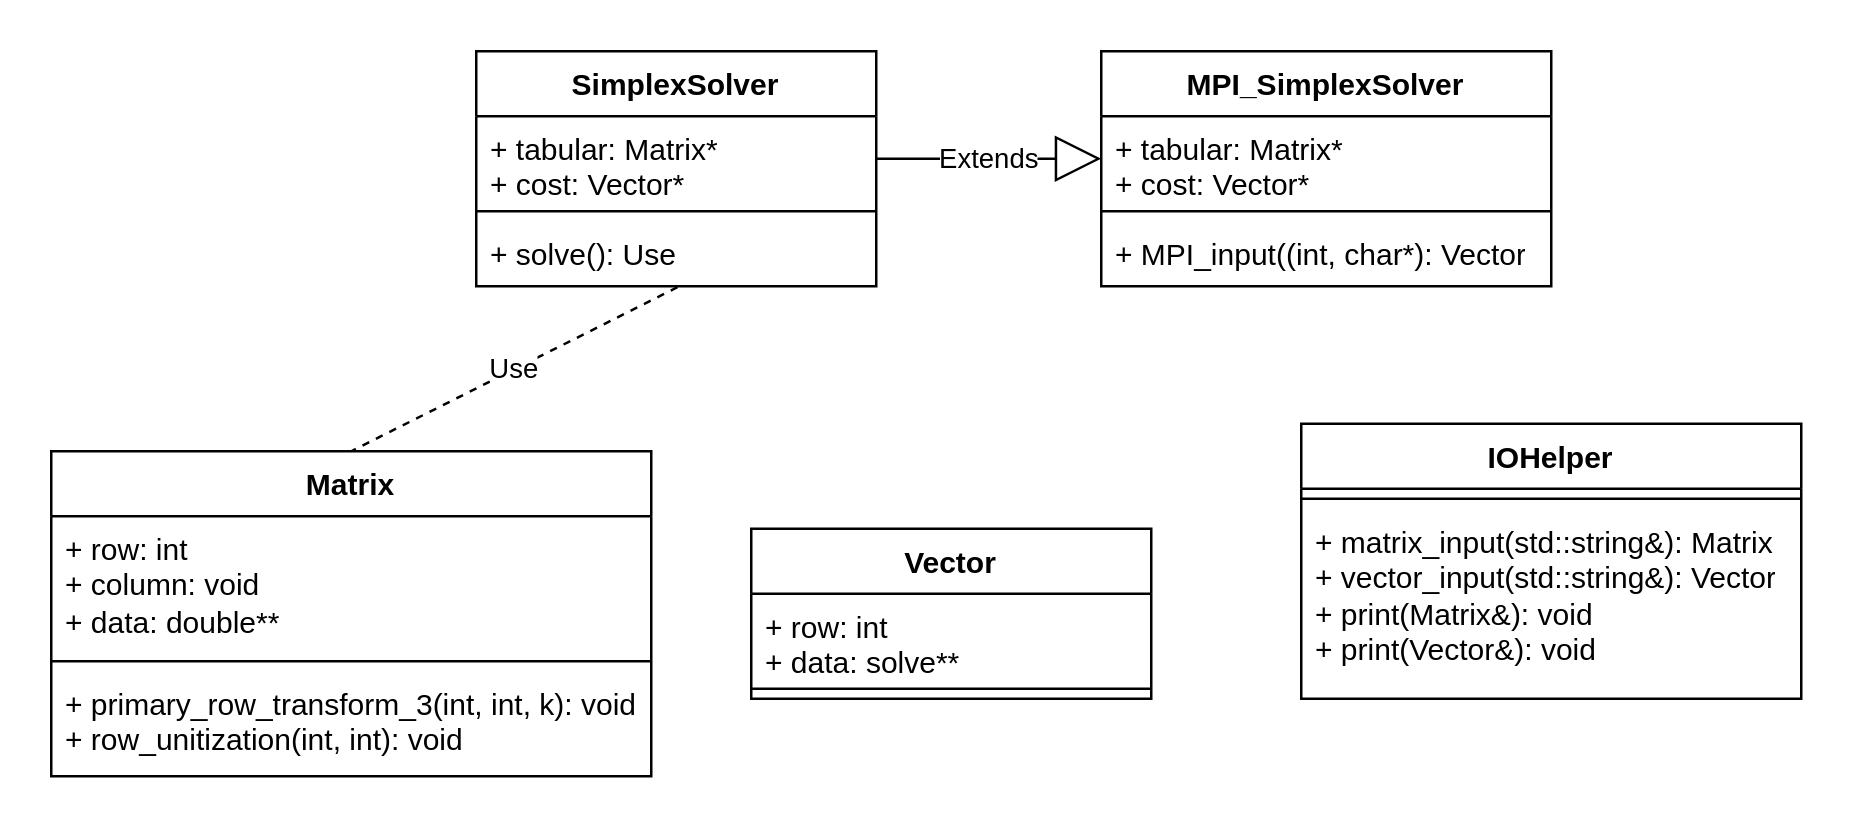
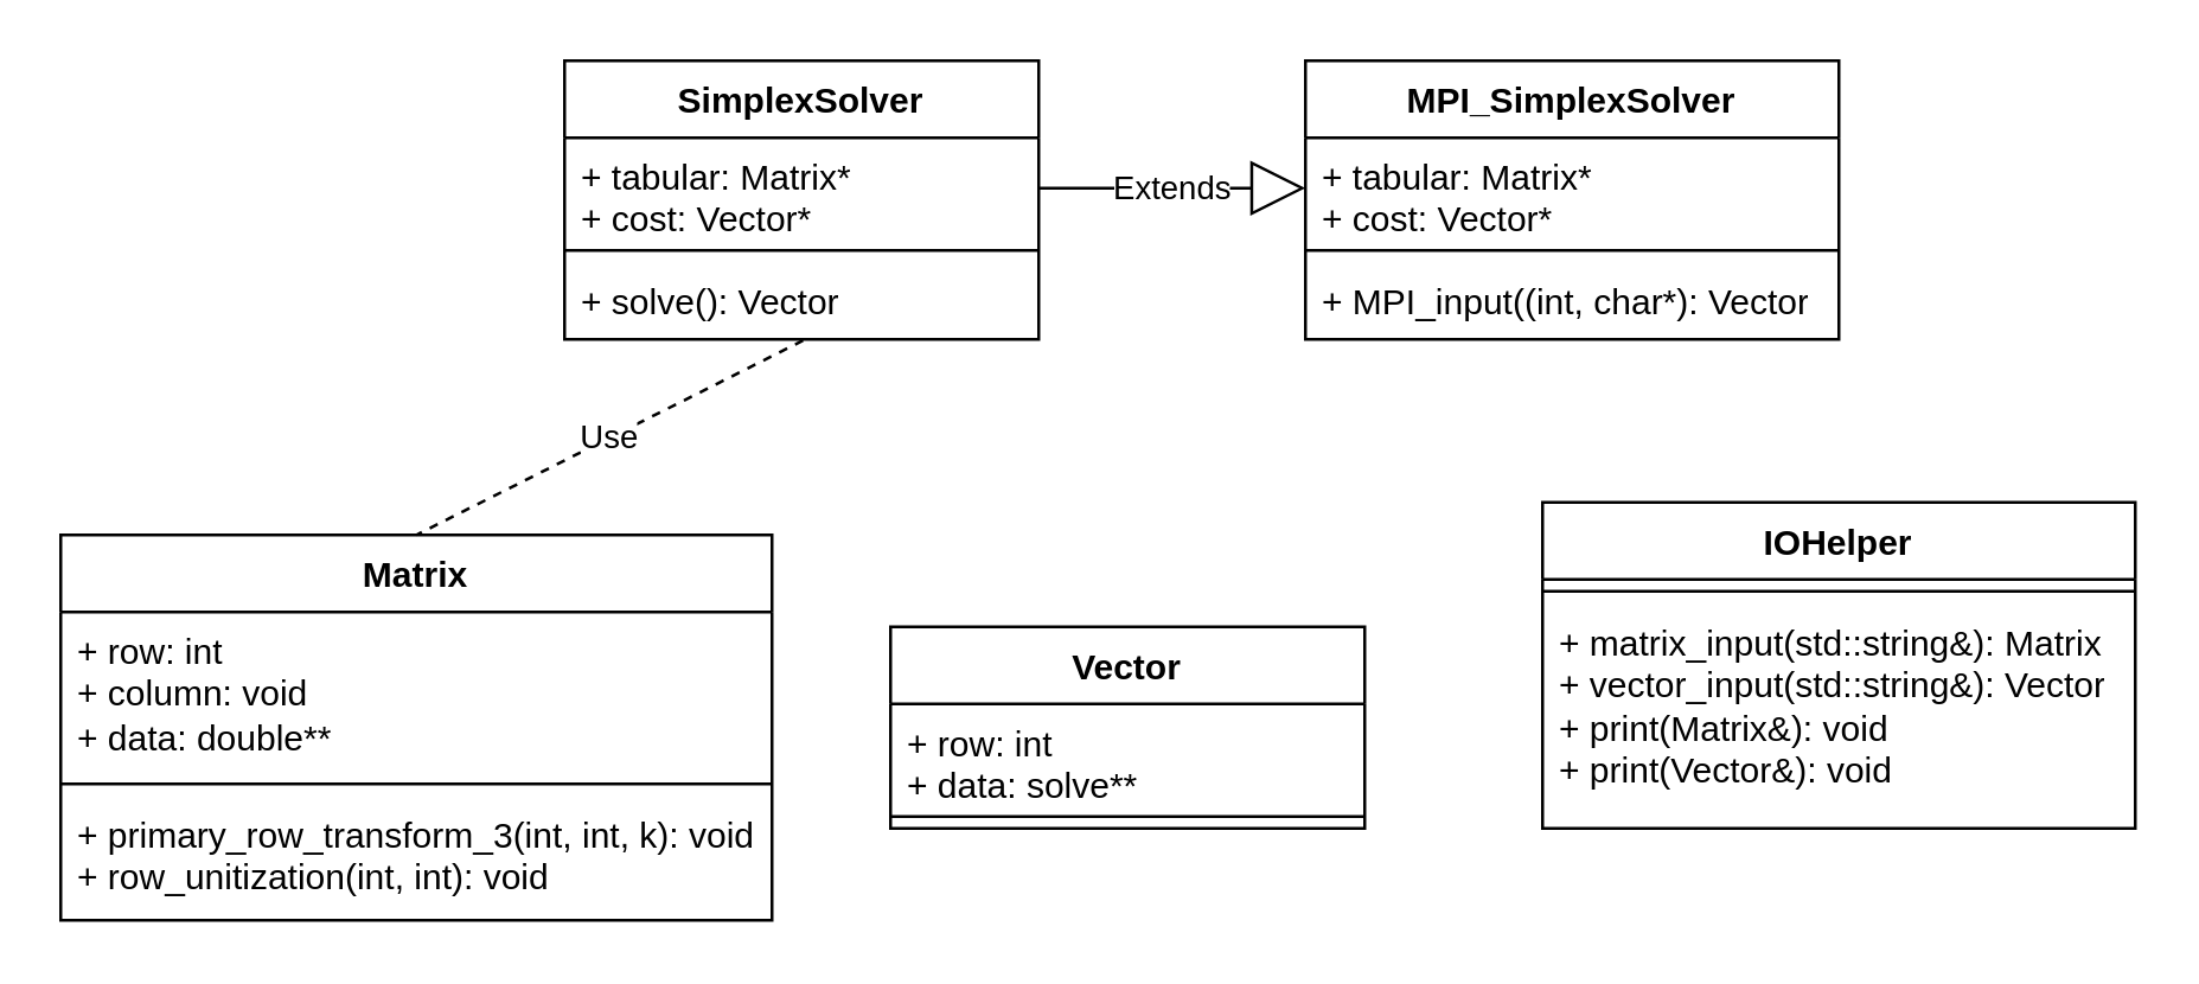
  <mxCell id="0" />
  <mxCell id="1" parent="0" />
  <mxCell id="2" value="Vector" style="swimlane;fontStyle=1;align=center;verticalAlign=top;childLayout=stackLayout;horizontal=1;startSize=26;horizontalStack=0;resizeParent=1;resizeParentMax=0;resizeLast=0;collapsible=1;marginBottom=0;whiteSpace=wrap;html=1;" vertex="1" parent="1"><mxGeometry x="300" y="211" width="160" height="68" as="geometry" /></mxCell>
  <mxCell id="3" value="+ row: int&lt;br&gt;+ data: solve**" style="text;strokeColor=none;fillColor=none;align=left;verticalAlign=top;spacingLeft=4;spacingRight=4;overflow=hidden;rotatable=0;points=[[0,0.5],[1,0.5]];portConstraint=eastwest;whiteSpace=wrap;html=1;" vertex="1" parent="2"><mxGeometry y="26" width="160" height="34" as="geometry" /></mxCell>
  <mxCell id="4" value="" style="line;strokeWidth=1;fillColor=none;align=left;verticalAlign=middle;spacingTop=-1;spacingLeft=3;spacingRight=3;rotatable=0;labelPosition=right;points=[];portConstraint=eastwest;strokeColor=inherit;" vertex="1" parent="2"><mxGeometry y="60" width="160" height="8" as="geometry" /></mxCell>
  <mxCell id="5" value="Matrix" style="swimlane;fontStyle=1;align=center;verticalAlign=top;childLayout=stackLayout;horizontal=1;startSize=26;horizontalStack=0;resizeParent=1;resizeParentMax=0;resizeLast=0;collapsible=1;marginBottom=0;whiteSpace=wrap;html=1;" vertex="1" parent="1"><mxGeometry x="20" y="180" width="240" height="130" as="geometry" /></mxCell>
  <mxCell id="6" value="+ row: int&lt;br&gt;+ column: void&lt;br&gt;+ data: double**" style="text;strokeColor=none;fillColor=none;align=left;verticalAlign=top;spacingLeft=4;spacingRight=4;overflow=hidden;rotatable=0;points=[[0,0.5],[1,0.5]];portConstraint=eastwest;whiteSpace=wrap;html=1;" vertex="1" parent="5"><mxGeometry y="26" width="240" height="54" as="geometry" /></mxCell>
  <mxCell id="7" value="" style="line;strokeWidth=1;fillColor=none;align=left;verticalAlign=middle;spacingTop=-1;spacingLeft=3;spacingRight=3;rotatable=0;labelPosition=right;points=[];portConstraint=eastwest;strokeColor=inherit;" vertex="1" parent="5"><mxGeometry y="80" width="240" height="8" as="geometry" /></mxCell>
  <mxCell id="8" value="+ primary_row_transform_3(int, int, k): void&lt;br&gt;+ row_unitization(int, int): void" style="text;strokeColor=none;fillColor=none;align=left;verticalAlign=top;spacingLeft=4;spacingRight=4;overflow=hidden;rotatable=0;points=[[0,0.5],[1,0.5]];portConstraint=eastwest;whiteSpace=wrap;html=1;" vertex="1" parent="5"><mxGeometry y="88" width="240" height="42" as="geometry" /></mxCell>
  <mxCell id="9" value="SimplexSolver" style="swimlane;fontStyle=1;align=center;verticalAlign=top;childLayout=stackLayout;horizontal=1;startSize=26;horizontalStack=0;resizeParent=1;resizeParentMax=0;resizeLast=0;collapsible=1;marginBottom=0;whiteSpace=wrap;html=1;" vertex="1" parent="1"><mxGeometry x="190" y="20" width="160" height="94" as="geometry" /></mxCell>
  <mxCell id="10" value="+ tabular: Matrix*&lt;br&gt;+ cost: Vector*" style="text;strokeColor=none;fillColor=none;align=left;verticalAlign=top;spacingLeft=4;spacingRight=4;overflow=hidden;rotatable=0;points=[[0,0.5],[1,0.5]];portConstraint=eastwest;whiteSpace=wrap;html=1;" vertex="1" parent="9"><mxGeometry y="26" width="160" height="34" as="geometry" /></mxCell>
  <mxCell id="11" value="" style="line;strokeWidth=1;fillColor=none;align=left;verticalAlign=middle;spacingTop=-1;spacingLeft=3;spacingRight=3;rotatable=0;labelPosition=right;points=[];portConstraint=eastwest;strokeColor=inherit;" vertex="1" parent="9"><mxGeometry y="60" width="160" height="8" as="geometry" /></mxCell>
- <mxCell id="12" value="+ solve(): Use" style="text;strokeColor=none;fillColor=none;align=left;verticalAlign=top;spacingLeft=4;spacingRight=4;overflow=hidden;rotatable=0;points=[[0,0.5],[1,0.5]];portConstraint=eastwest;whiteSpace=wrap;html=1;" vertex="1" parent="9"><mxGeometry y="68" width="160" height="26" as="geometry" /></mxCell>
+ <mxCell id="12" value="+ solve(): Vector" style="text;strokeColor=none;fillColor=none;align=left;verticalAlign=top;spacingLeft=4;spacingRight=4;overflow=hidden;rotatable=0;points=[[0,0.5],[1,0.5]];portConstraint=eastwest;whiteSpace=wrap;html=1;" vertex="1" parent="9"><mxGeometry y="68" width="160" height="26" as="geometry" /></mxCell>
  <mxCell id="13" value="MPI_SimplexSolver" style="swimlane;fontStyle=1;align=center;verticalAlign=top;childLayout=stackLayout;horizontal=1;startSize=26;horizontalStack=0;resizeParent=1;resizeParentMax=0;resizeLast=0;collapsible=1;marginBottom=0;whiteSpace=wrap;html=1;" vertex="1" parent="1"><mxGeometry x="440" y="20" width="180" height="94" as="geometry" /></mxCell>
  <mxCell id="14" value="+ tabular: Matrix*&lt;br&gt;+ cost: Vector*" style="text;strokeColor=none;fillColor=none;align=left;verticalAlign=top;spacingLeft=4;spacingRight=4;overflow=hidden;rotatable=0;points=[[0,0.5],[1,0.5]];portConstraint=eastwest;whiteSpace=wrap;html=1;" vertex="1" parent="13"><mxGeometry y="26" width="180" height="34" as="geometry" /></mxCell>
  <mxCell id="15" value="" style="line;strokeWidth=1;fillColor=none;align=left;verticalAlign=middle;spacingTop=-1;spacingLeft=3;spacingRight=3;rotatable=0;labelPosition=right;points=[];portConstraint=eastwest;strokeColor=inherit;" vertex="1" parent="13"><mxGeometry y="60" width="180" height="8" as="geometry" /></mxCell>
  <mxCell id="16" value="+ MPI_input((int, char*): Vector" style="text;strokeColor=none;fillColor=none;align=left;verticalAlign=top;spacingLeft=4;spacingRight=4;overflow=hidden;rotatable=0;points=[[0,0.5],[1,0.5]];portConstraint=eastwest;whiteSpace=wrap;html=1;" vertex="1" parent="13"><mxGeometry y="68" width="180" height="26" as="geometry" /></mxCell>
  <mxCell id="17" value="IOHelper" style="swimlane;fontStyle=1;align=center;verticalAlign=top;childLayout=stackLayout;horizontal=1;startSize=26;horizontalStack=0;resizeParent=1;resizeParentMax=0;resizeLast=0;collapsible=1;marginBottom=0;whiteSpace=wrap;html=1;" vertex="1" parent="1"><mxGeometry x="520" y="169" width="200" height="110" as="geometry" /></mxCell>
  <mxCell id="18" value="" style="line;strokeWidth=1;fillColor=none;align=left;verticalAlign=middle;spacingTop=-1;spacingLeft=3;spacingRight=3;rotatable=0;labelPosition=right;points=[];portConstraint=eastwest;strokeColor=inherit;" vertex="1" parent="17"><mxGeometry y="26" width="200" height="8" as="geometry" /></mxCell>
  <mxCell id="19" value="+ matrix_input(std::string&amp;amp;): Matrix&lt;br&gt;+ vector_input(std::string&amp;amp;): Vector&lt;br&gt;+ print(Matrix&amp;amp;): void&lt;br&gt;+ print(Vector&amp;amp;): void" style="text;strokeColor=none;fillColor=none;align=left;verticalAlign=top;spacingLeft=4;spacingRight=4;overflow=hidden;rotatable=0;points=[[0,0.5],[1,0.5]];portConstraint=eastwest;whiteSpace=wrap;html=1;" vertex="1" parent="17"><mxGeometry y="34" width="200" height="76" as="geometry" /></mxCell>
  <mxCell id="20" value="Use" style="endArrow=none;endSize=12;dashed=1;html=1;rounded=0;exitX=0.503;exitY=1.015;exitDx=0;exitDy=0;exitPerimeter=0;entryX=0.5;entryY=0;entryDx=0;entryDy=0;" edge="1" parent="1" source="12" target="5"><mxGeometry width="160" relative="1" as="geometry"><mxPoint x="30" y="50" as="sourcePoint" /><mxPoint x="140" y="10" as="targetPoint" /></mxGeometry></mxCell>
  <mxCell id="21" value="Extends" style="endArrow=block;endSize=16;endFill=0;html=1;rounded=0;exitX=1;exitY=0.5;exitDx=0;exitDy=0;entryX=0;entryY=0.5;entryDx=0;entryDy=0;" edge="1" parent="1" source="10" target="14"><mxGeometry width="160" relative="1" as="geometry"><mxPoint x="390" y="150" as="sourcePoint" /><mxPoint x="550" y="150" as="targetPoint" /></mxGeometry></mxCell>
